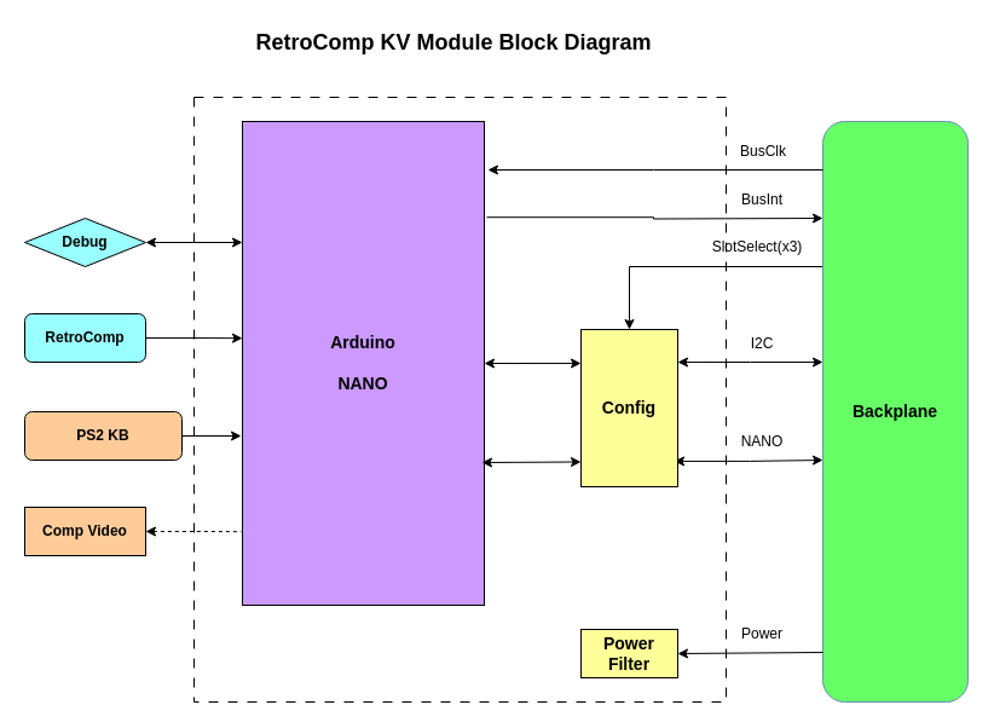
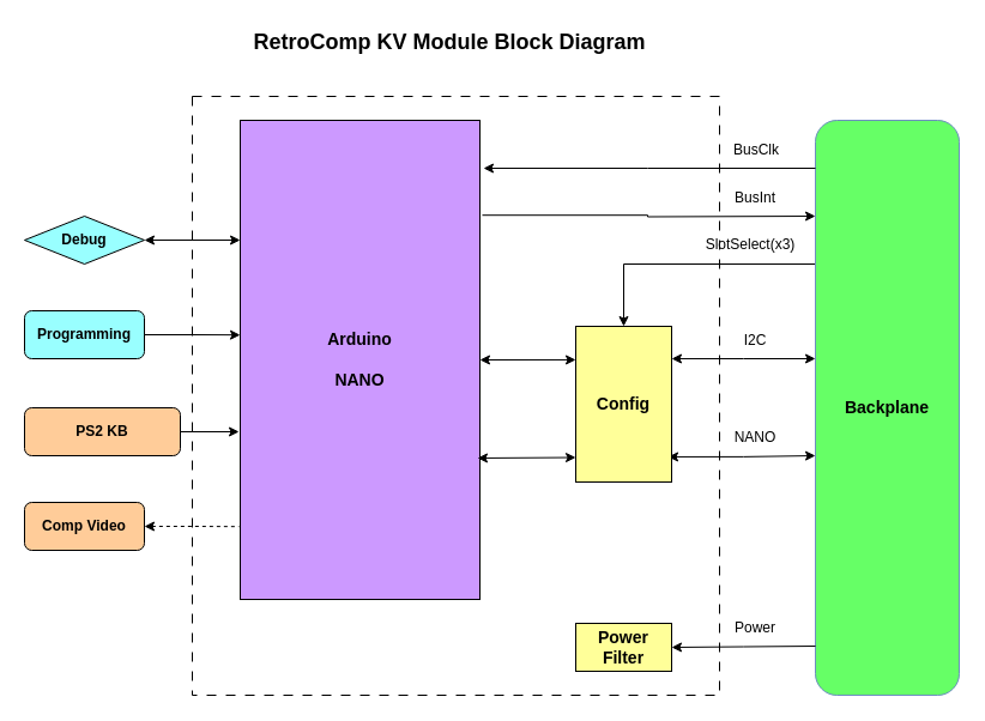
  <mxCell id="0" />
  <mxCell id="1" parent="0" />
  <mxCell id="2" value="" style="rounded=0;whiteSpace=wrap;html=1;dashed=1;dashPattern=8 8;" parent="1" vertex="1"><mxGeometry x="160" y="80" width="440" height="500" as="geometry" /></mxCell>
  <mxCell id="3" style="edgeStyle=none;rounded=0;orthogonalLoop=1;jettySize=auto;html=1;exitX=0;exitY=0.25;exitDx=0;exitDy=0;entryX=0.5;entryY=0;entryDx=0;entryDy=0;" parent="1" source="4" target="28" edge="1"><mxGeometry relative="1" as="geometry"><Array as="points"><mxPoint x="520" y="220" /></Array></mxGeometry></mxCell>
  <mxCell id="4" value="&lt;b&gt;&lt;font style=&quot;font-size: 14px;&quot;&gt;Backplane&lt;/font&gt;&lt;/b&gt;" style="rounded=1;whiteSpace=wrap;html=1;fillColor=#66FF66;strokeColor=#6c8ebf;" parent="1" vertex="1"><mxGeometry x="680" y="100" width="120" height="480" as="geometry" /></mxCell>
  <mxCell id="5" style="edgeStyle=orthogonalEdgeStyle;rounded=0;orthogonalLoop=1;jettySize=auto;html=1;exitX=1;exitY=0.5;exitDx=0;exitDy=0;entryX=0;entryY=0.25;entryDx=0;entryDy=0;startArrow=classic;startFill=1;" parent="1" source="6" target="7" edge="1"><mxGeometry relative="1" as="geometry" /></mxCell>
  <mxCell id="6" value="&lt;b&gt;Debug&lt;/b&gt;" style="rhombus;whiteSpace=wrap;html=1;fillColor=#99FFFF;" parent="1" vertex="1"><mxGeometry x="20" y="180" width="100" height="40" as="geometry" /></mxCell>
  <mxCell id="7" value="&lt;span style=&quot;font-size: 14px;&quot;&gt;&lt;b&gt;Arduino&lt;/b&gt;&lt;/span&gt;&lt;div&gt;&lt;span style=&quot;font-size: 14px;&quot;&gt;&lt;b&gt;&lt;br&gt;&lt;/b&gt;&lt;/span&gt;&lt;/div&gt;&lt;div&gt;&lt;span style=&quot;font-size: 14px;&quot;&gt;&lt;b&gt;NANO&lt;/b&gt;&lt;/span&gt;&lt;/div&gt;" style="rounded=0;whiteSpace=wrap;html=1;fillColor=#CC99FF;" parent="1" vertex="1"><mxGeometry x="200" y="100" width="200" height="400" as="geometry" /></mxCell>
  <mxCell id="8" style="edgeStyle=orthogonalEdgeStyle;rounded=0;orthogonalLoop=1;jettySize=auto;html=1;exitX=0.963;exitY=0.838;exitDx=0;exitDy=0;entryX=0;entryY=0.75;entryDx=0;entryDy=0;startArrow=classic;startFill=1;exitPerimeter=0;" parent="1" source="28" edge="1"><mxGeometry relative="1" as="geometry"><mxPoint x="600" y="380" as="sourcePoint" /><mxPoint x="680" y="380" as="targetPoint" /></mxGeometry></mxCell>
  <mxCell id="9" value="&lt;span style=&quot;font-size: 14px;&quot;&gt;&lt;b&gt;Power&lt;/b&gt;&lt;/span&gt;&lt;div&gt;&lt;span style=&quot;font-size: 14px;&quot;&gt;&lt;b&gt;Filter&lt;/b&gt;&lt;/span&gt;&lt;/div&gt;" style="rounded=0;whiteSpace=wrap;html=1;fillColor=#FFFF99;" parent="1" vertex="1"><mxGeometry x="480" y="520" width="80" height="40" as="geometry" /></mxCell>
  <mxCell id="10" value="NANO" style="text;html=1;align=center;verticalAlign=middle;whiteSpace=wrap;rounded=0;" parent="1" vertex="1"><mxGeometry x="600" y="350" width="60" height="30" as="geometry" /></mxCell>
  <mxCell id="11" value="&lt;b&gt;&lt;font style=&quot;font-size: 18px;&quot;&gt;RetroComp KV Module Block Diagram&lt;/font&gt;&lt;/b&gt;" style="text;html=1;align=center;verticalAlign=middle;whiteSpace=wrap;rounded=0;" parent="1" vertex="1"><mxGeometry x="200" y="20" width="350" height="30" as="geometry" /></mxCell>
  <mxCell id="12" style="edgeStyle=orthogonalEdgeStyle;rounded=0;orthogonalLoop=1;jettySize=auto;html=1;exitX=1.01;exitY=0.198;exitDx=0;exitDy=0;entryX=0;entryY=0.75;entryDx=0;entryDy=0;exitPerimeter=0;startArrow=none;startFill=0;endArrow=classic;endFill=1;" parent="1" source="7" edge="1"><mxGeometry relative="1" as="geometry"><mxPoint x="600" y="180" as="sourcePoint" /><mxPoint x="680" y="180" as="targetPoint" /></mxGeometry></mxCell>
  <mxCell id="13" value="BusInt" style="text;html=1;align=center;verticalAlign=middle;whiteSpace=wrap;rounded=0;" parent="1" vertex="1"><mxGeometry x="600" y="150" width="60" height="30" as="geometry" /></mxCell>
  <mxCell id="14" value="SlotSelect(x3)" style="text;html=1;align=center;verticalAlign=middle;whiteSpace=wrap;rounded=0;" parent="1" vertex="1"><mxGeometry x="586" y="189" width="80" height="30" as="geometry" /></mxCell>
  <mxCell id="15" style="edgeStyle=orthogonalEdgeStyle;rounded=0;orthogonalLoop=1;jettySize=auto;html=1;exitX=1;exitY=0.75;exitDx=0;exitDy=0;entryX=1;entryY=0.5;entryDx=0;entryDy=0;" parent="1" target="9" edge="1"><mxGeometry relative="1" as="geometry"><mxPoint x="680" y="539" as="sourcePoint" /><mxPoint x="600" y="539" as="targetPoint" /></mxGeometry></mxCell>
  <mxCell id="16" value="Power" style="text;html=1;align=center;verticalAlign=middle;whiteSpace=wrap;rounded=0;" parent="1" vertex="1"><mxGeometry x="600" y="509" width="60" height="30" as="geometry" /></mxCell>
  <mxCell id="17" style="edgeStyle=orthogonalEdgeStyle;rounded=0;orthogonalLoop=1;jettySize=auto;html=1;exitX=1;exitY=0.208;exitDx=0;exitDy=0;entryX=0;entryY=0.75;entryDx=0;entryDy=0;startArrow=classic;startFill=1;exitPerimeter=0;" parent="1" source="28" edge="1"><mxGeometry relative="1" as="geometry"><mxPoint x="600" y="299" as="sourcePoint" /><mxPoint x="680" y="299" as="targetPoint" /></mxGeometry></mxCell>
  <mxCell id="18" value="I2C" style="text;html=1;align=center;verticalAlign=middle;whiteSpace=wrap;rounded=0;" parent="1" vertex="1"><mxGeometry x="600" y="269" width="60" height="30" as="geometry" /></mxCell>
- <mxCell id="19" value="&lt;b&gt;RetroComp&lt;/b&gt;" style="rounded=1;whiteSpace=wrap;html=1;fillColor=#99FFFF;" parent="1" vertex="1"><mxGeometry x="20" y="259" width="100" height="40" as="geometry" /></mxCell>
+ <mxCell id="19" value="&lt;b&gt;Programming&lt;/b&gt;" style="rounded=1;whiteSpace=wrap;html=1;fillColor=#99FFFF;" parent="1" vertex="1"><mxGeometry x="20" y="259" width="100" height="40" as="geometry" /></mxCell>
  <mxCell id="20" style="edgeStyle=orthogonalEdgeStyle;rounded=0;orthogonalLoop=1;jettySize=auto;html=1;exitX=1;exitY=0.5;exitDx=0;exitDy=0;entryX=0;entryY=0.448;entryDx=0;entryDy=0;entryPerimeter=0;" parent="1" source="19" target="7" edge="1"><mxGeometry relative="1" as="geometry" /></mxCell>
  <mxCell id="21" style="edgeStyle=orthogonalEdgeStyle;rounded=0;orthogonalLoop=1;jettySize=auto;html=1;exitX=1.015;exitY=0.1;exitDx=0;exitDy=0;entryX=0;entryY=0.75;entryDx=0;entryDy=0;exitPerimeter=0;startArrow=classic;startFill=1;endArrow=none;endFill=0;" parent="1" source="7" edge="1"><mxGeometry relative="1" as="geometry"><mxPoint x="600" y="140" as="sourcePoint" /><mxPoint x="680" y="140" as="targetPoint" /></mxGeometry></mxCell>
  <mxCell id="22" value="BusClk" style="text;html=1;align=center;verticalAlign=middle;whiteSpace=wrap;rounded=0;" parent="1" vertex="1"><mxGeometry x="576" y="110" width="110" height="30" as="geometry" /></mxCell>
- <mxCell id="23" value="&lt;b&gt;Comp Video&lt;/b&gt;" style="whiteSpace=wrap;html=1;fillColor=#FFCC99;rounded=0;" parent="1" vertex="1"><mxGeometry x="20" y="419" width="100" height="40" as="geometry" /></mxCell>
+ <mxCell id="23" value="&lt;b&gt;Comp Video&lt;/b&gt;" style="rounded=1;whiteSpace=wrap;html=1;fillColor=#FFCC99;" parent="1" vertex="1"><mxGeometry x="20" y="419" width="100" height="40" as="geometry" /></mxCell>
  <mxCell id="24" value="&lt;b&gt;PS2 KB&lt;/b&gt;" style="rounded=1;whiteSpace=wrap;html=1;fillColor=#FFCC99;" parent="1" vertex="1"><mxGeometry x="20" y="340" width="130" height="40" as="geometry" /></mxCell>
  <mxCell id="25" style="edgeStyle=orthogonalEdgeStyle;rounded=0;orthogonalLoop=1;jettySize=auto;html=1;exitX=1;exitY=0.5;exitDx=0;exitDy=0;entryX=-0.005;entryY=0.65;entryDx=0;entryDy=0;entryPerimeter=0;" parent="1" source="24" target="7" edge="1"><mxGeometry relative="1" as="geometry" /></mxCell>
  <mxCell id="26" style="edgeStyle=orthogonalEdgeStyle;rounded=0;orthogonalLoop=1;jettySize=auto;html=1;exitX=1;exitY=0.5;exitDx=0;exitDy=0;entryX=-0.005;entryY=0.848;entryDx=0;entryDy=0;entryPerimeter=0;startArrow=classic;startFill=1;endArrow=none;endFill=0;dashed=1;" parent="1" source="23" target="7" edge="1"><mxGeometry relative="1" as="geometry" /></mxCell>
  <mxCell id="27" style="edgeStyle=none;rounded=0;orthogonalLoop=1;jettySize=auto;html=1;exitX=0;exitY=0.215;exitDx=0;exitDy=0;entryX=1;entryY=0.5;entryDx=0;entryDy=0;exitPerimeter=0;startArrow=classic;startFill=1;" parent="1" source="28" target="7" edge="1"><mxGeometry relative="1" as="geometry" /></mxCell>
  <mxCell id="28" value="&lt;span style=&quot;font-size: 14px;&quot;&gt;&lt;b&gt;Config&lt;/b&gt;&lt;/span&gt;" style="rounded=0;whiteSpace=wrap;html=1;fillColor=#FFFF99;" parent="1" vertex="1"><mxGeometry x="480" y="272" width="80" height="130" as="geometry" /></mxCell>
  <mxCell id="29" style="edgeStyle=none;rounded=0;orthogonalLoop=1;jettySize=auto;html=1;exitX=0;exitY=0.75;exitDx=0;exitDy=0;entryX=0.99;entryY=0.675;entryDx=0;entryDy=0;entryPerimeter=0;startArrow=classic;startFill=1;" parent="1" edge="1"><mxGeometry relative="1" as="geometry"><mxPoint x="480" y="381.5" as="sourcePoint" /><mxPoint x="398" y="382" as="targetPoint" /></mxGeometry></mxCell>
